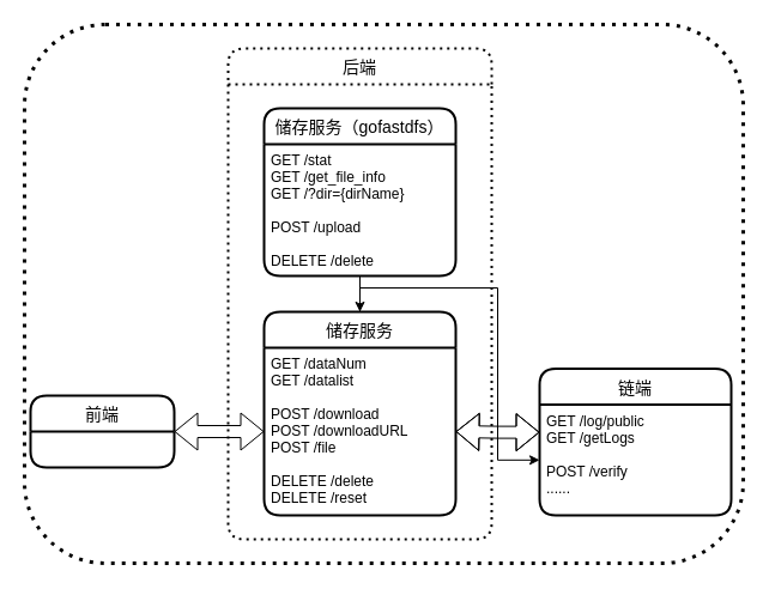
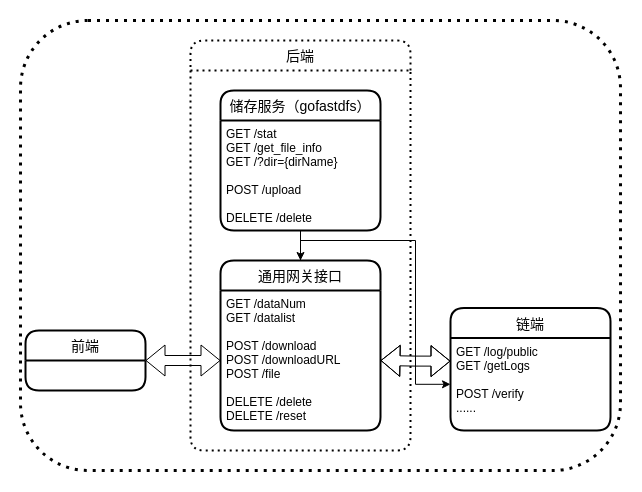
  <mxCell id="0" />
  <mxCell id="1" parent="0" />
  <mxCell id="2" value="" style="rounded=1;whiteSpace=wrap;html=1;dashed=1;dashPattern=1 2;sketch=0;strokeWidth=3;fillColor=none;" parent="1" vertex="1"><mxGeometry x="20" y="20" width="600" height="450" as="geometry" /></mxCell>
  <mxCell id="3" style="edgeStyle=orthogonalEdgeStyle;rounded=0;orthogonalLoop=1;jettySize=auto;html=1;exitX=0.5;exitY=0;exitDx=0;exitDy=0;" parent="1" source="4" target="13" edge="1"><mxGeometry relative="1" as="geometry" /></mxCell>
- <mxCell id="4" value="储存服务" style="swimlane;childLayout=stackLayout;horizontal=1;startSize=30;horizontalStack=0;rounded=1;fontSize=14;fontStyle=0;strokeWidth=2;resizeParent=0;resizeLast=1;shadow=0;dashed=0;align=center;" parent="1" vertex="1"><mxGeometry x="220" y="260" width="160" height="170" as="geometry" /></mxCell>
+ <mxCell id="4" value="通用网关接口" style="swimlane;childLayout=stackLayout;horizontal=1;startSize=30;horizontalStack=0;rounded=1;fontSize=14;fontStyle=0;strokeWidth=2;resizeParent=0;resizeLast=1;shadow=0;dashed=0;align=center;" parent="1" vertex="1"><mxGeometry x="220" y="260" width="160" height="170" as="geometry" /></mxCell>
  <mxCell id="5" value="GET /dataNum&#10;GET /datalist&#10;&#10;POST /download&#10;POST /downloadURL&#10;POST /file&#10;&#10;DELETE /delete&#10;DELETE /reset" style="align=left;strokeColor=none;fillColor=none;spacingLeft=4;fontSize=12;verticalAlign=top;resizable=0;rotatable=0;part=1;" parent="4" vertex="1"><mxGeometry y="30" width="160" height="140" as="geometry" /></mxCell>
  <mxCell id="6" style="edgeStyle=orthogonalEdgeStyle;rounded=0;orthogonalLoop=1;jettySize=auto;html=1;entryX=0;entryY=0.5;entryDx=0;entryDy=0;startArrow=block;startFill=0;endArrow=block;endFill=1;shape=flexArrow;" parent="1" source="7" target="5" edge="1"><mxGeometry relative="1" as="geometry" /></mxCell>
  <mxCell id="7" value="前端" style="swimlane;childLayout=stackLayout;horizontal=1;startSize=30;horizontalStack=0;rounded=1;fontSize=14;fontStyle=0;strokeWidth=2;resizeParent=0;resizeLast=1;shadow=0;dashed=0;align=center;" parent="1" vertex="1"><mxGeometry x="25" y="330" width="120" height="60" as="geometry" /></mxCell>
  <mxCell id="8" value="储存服务（gofastdfs）" style="swimlane;childLayout=stackLayout;horizontal=1;startSize=30;horizontalStack=0;rounded=1;fontSize=14;fontStyle=0;strokeWidth=2;resizeParent=0;resizeLast=1;shadow=0;dashed=0;align=center;" parent="1" vertex="1"><mxGeometry x="220" y="90" width="160" height="140" as="geometry" /></mxCell>
  <mxCell id="9" value="GET /stat&#10;GET /get_file_info&#10;GET /?dir={dirName}&#10;&#10;POST /upload&#10;&#10;DELETE /delete" style="align=left;strokeColor=none;fillColor=none;spacingLeft=4;fontSize=12;verticalAlign=top;resizable=0;rotatable=0;part=1;" parent="8" vertex="1"><mxGeometry y="30" width="160" height="110" as="geometry" /></mxCell>
  <mxCell id="10" style="edgeStyle=orthogonalEdgeStyle;rounded=0;orthogonalLoop=1;jettySize=auto;html=1;exitX=0.5;exitY=1;exitDx=0;exitDy=0;entryX=0.5;entryY=0;entryDx=0;entryDy=0;" parent="1" source="9" target="4" edge="1"><mxGeometry relative="1" as="geometry" /></mxCell>
  <mxCell id="11" value="后端" style="swimlane;childLayout=stackLayout;horizontal=1;startSize=30;horizontalStack=0;rounded=1;fontSize=14;fontStyle=0;strokeWidth=2;resizeParent=0;resizeLast=1;shadow=0;dashed=1;align=center;sketch=0;fillColor=none;dashPattern=1 2;" parent="1" vertex="1"><mxGeometry x="190" y="40" width="220" height="410" as="geometry" /></mxCell>
  <mxCell id="12" value="链端" style="swimlane;childLayout=stackLayout;horizontal=1;startSize=30;horizontalStack=0;rounded=1;fontSize=14;fontStyle=0;strokeWidth=2;resizeParent=0;resizeLast=1;shadow=0;dashed=0;align=center;dashPattern=1 2;sketch=0;fillColor=none;" parent="1" vertex="1"><mxGeometry x="450" y="307.5" width="160" height="122.5" as="geometry" /></mxCell>
  <mxCell id="13" value="GET /log/public&#10;GET /getLogs&#10;&#10;POST /verify&#10;......" style="align=left;strokeColor=none;fillColor=none;spacingLeft=4;fontSize=12;verticalAlign=top;resizable=0;rotatable=0;part=1;dashed=1;dashPattern=1 2;sketch=0;" parent="12" vertex="1"><mxGeometry y="30" width="160" height="92.5" as="geometry" /></mxCell>
  <mxCell id="14" style="edgeStyle=orthogonalEdgeStyle;shape=flexArrow;rounded=0;orthogonalLoop=1;jettySize=auto;html=1;exitX=0;exitY=0.25;exitDx=0;exitDy=0;startArrow=block;startFill=0;endArrow=block;endFill=1;" parent="1" source="13" target="5" edge="1"><mxGeometry relative="1" as="geometry" /></mxCell>
